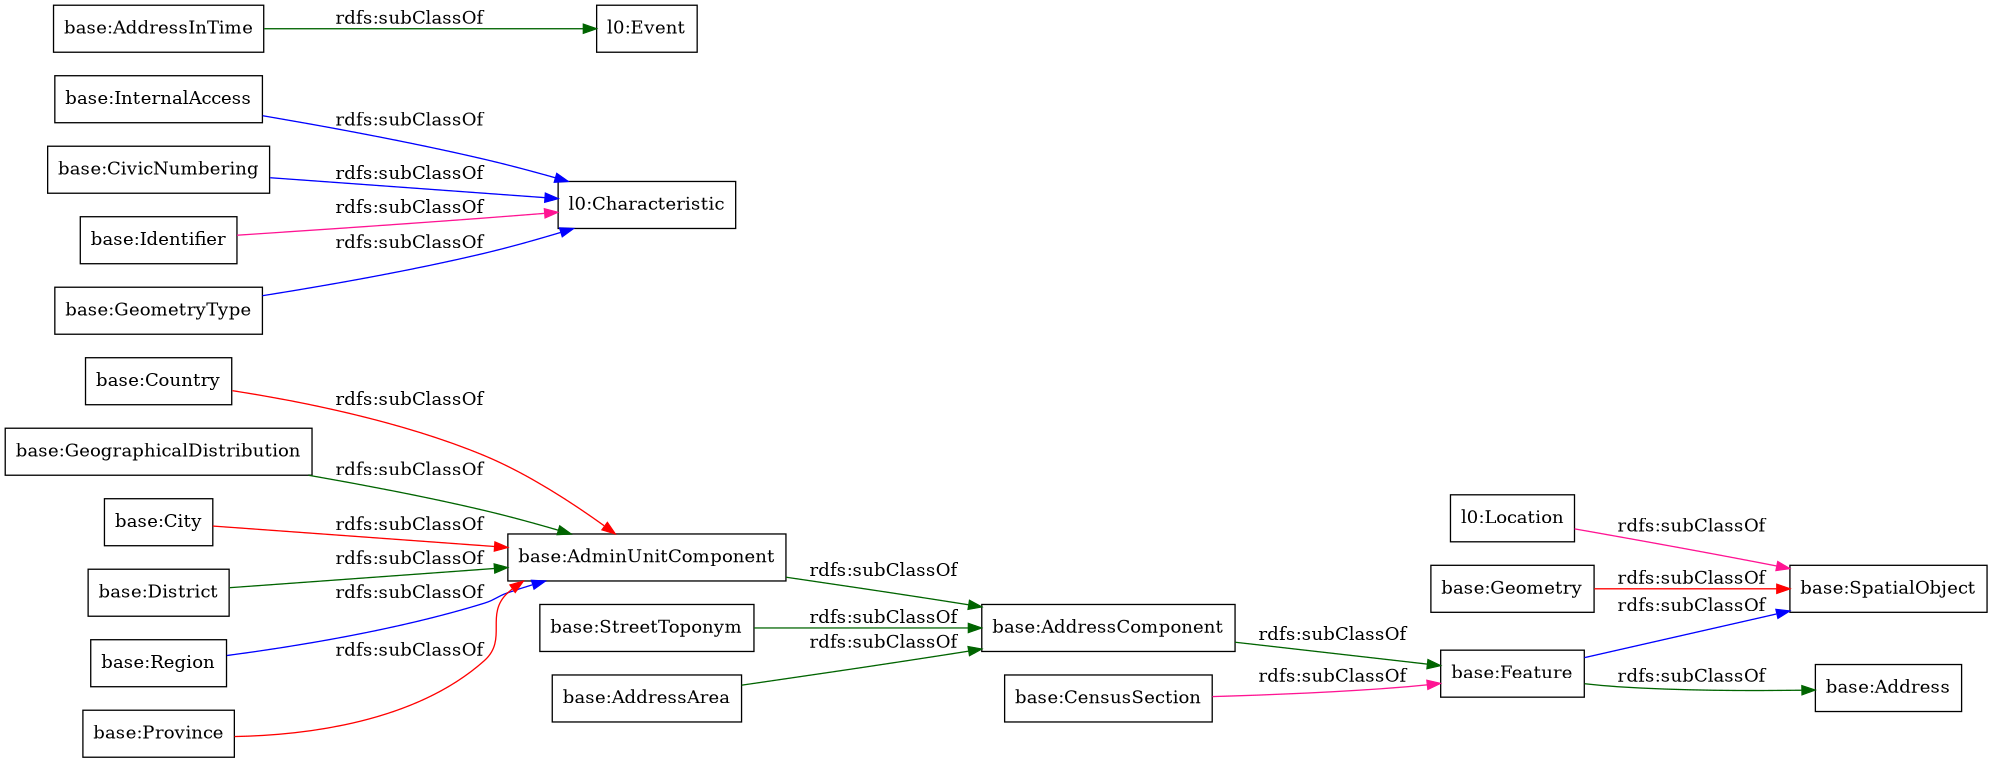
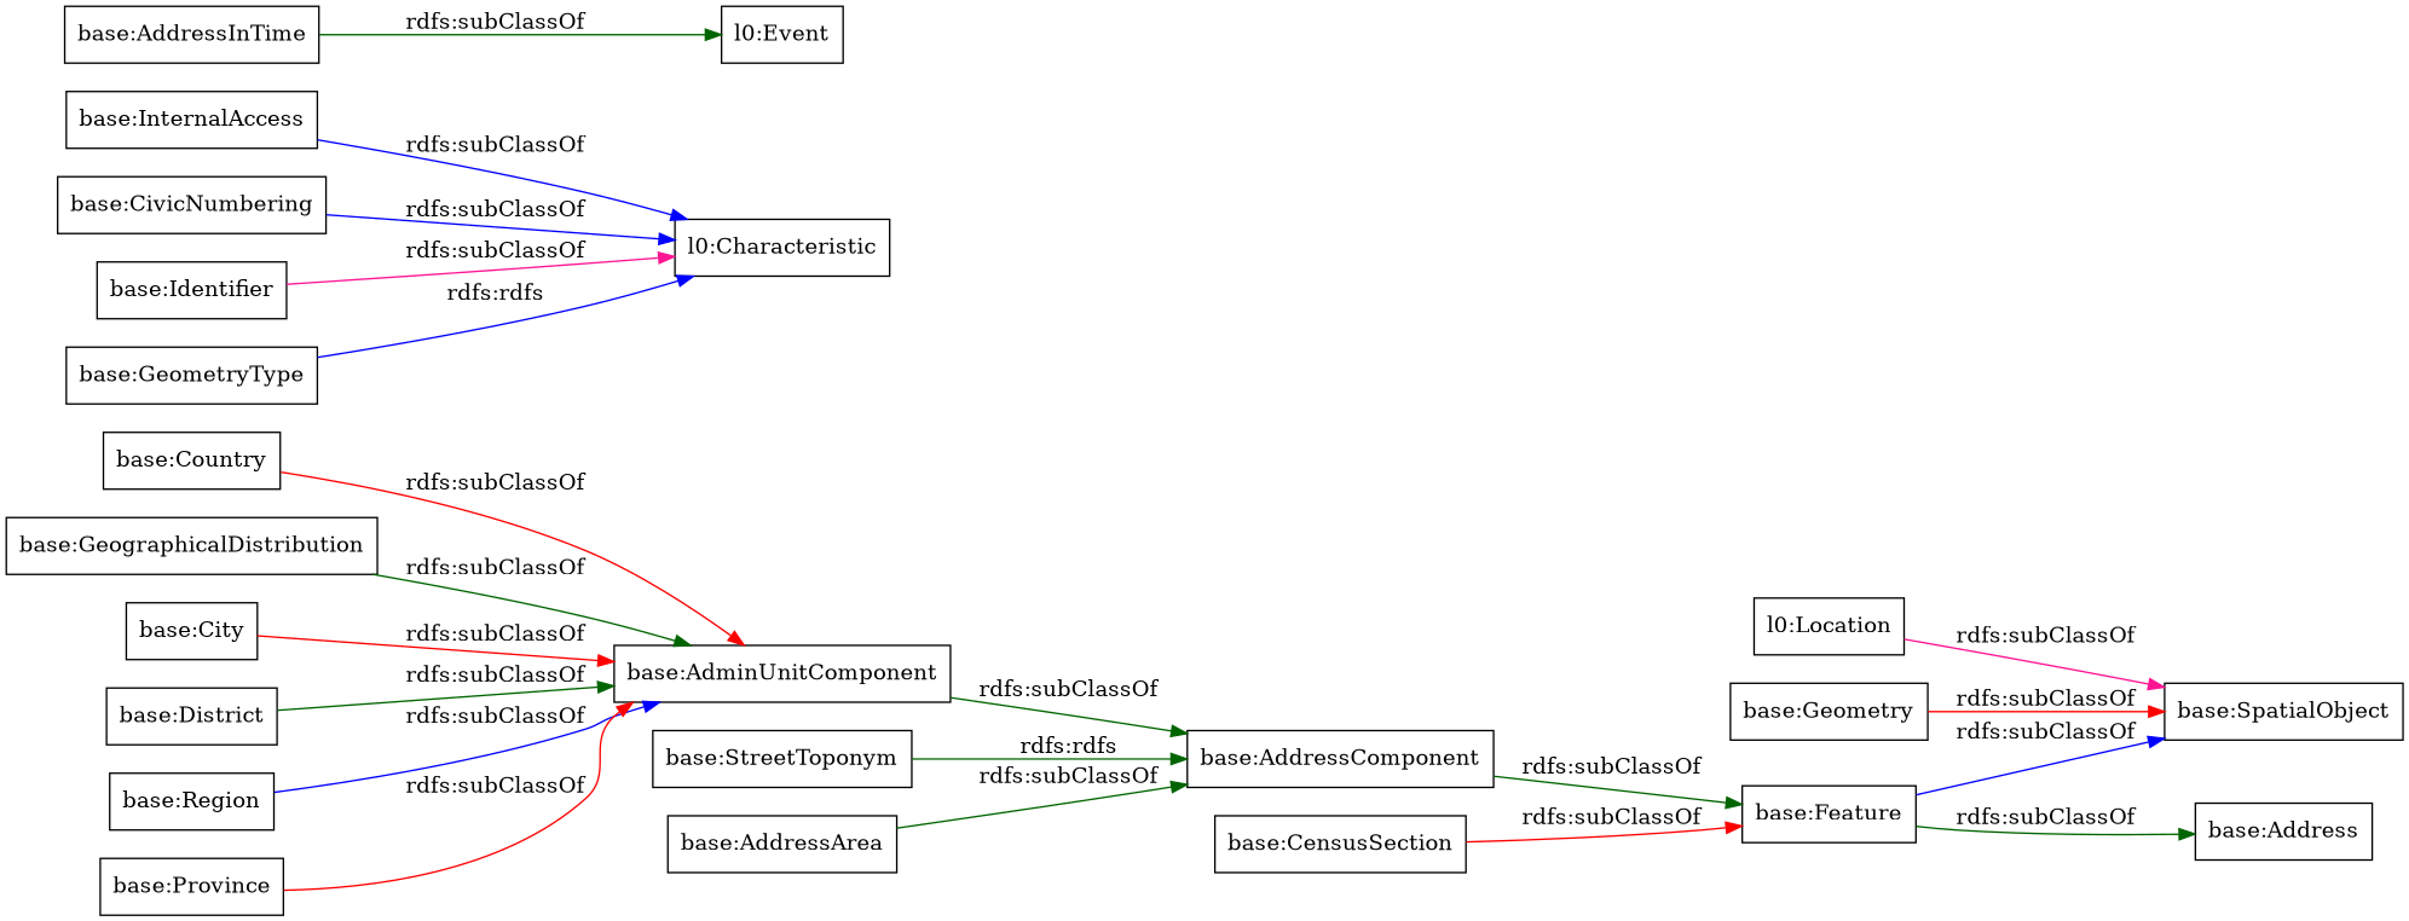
  digraph {
    rankdir=LR
    node [color=black shape=rectangle]
    edge [color=darkgreen]
    "base:Feature"
    "base:Address"
    "base:SpatialObject"
    "base:Country"
    "base:AdminUnitComponent"
    "base:AddressComponent"
    "base:InternalAccess"
    "l0:Characteristic"
    "base:StreetToponym"
    "base:GeographicalDistribution"
    "l0:Location"
    "base:AddressArea"
    "base:CensusSection"
    "base:CivicNumbering"
    "base:City"
    "base:District"
    "base:Region"
    "base:Province"
    "base:Identifier"
    "base:AddressInTime"
    "l0:Event"
    "base:Geometry"
    "base:GeometryType"
    "base:Feature" -> "base:Address" [label="rdfs:subClassOf"]
    "base:Feature" -> "base:SpatialObject" [color=blue label="rdfs:subClassOf"]
    "base:Country" -> "base:AdminUnitComponent" [color=red label="rdfs:subClassOf"]
    "base:AdminUnitComponent" -> "base:AddressComponent" [label="rdfs:subClassOf"]
    "base:AddressComponent" -> "base:Feature" [label="rdfs:subClassOf"]
    "base:InternalAccess" -> "l0:Characteristic" [color=blue label="rdfs:subClassOf"]
-   "base:StreetToponym" -> "base:AddressComponent" [label="rdfs:subClassOf"]
+   "base:StreetToponym" -> "base:AddressComponent" [label="rdfs:rdfs"]
    "base:GeographicalDistribution" -> "base:AdminUnitComponent" [label="rdfs:subClassOf"]
    "l0:Location" -> "base:SpatialObject" [color=deeppink label="rdfs:subClassOf"]
    "base:AddressArea" -> "base:AddressComponent" [label="rdfs:subClassOf"]
-   "base:CensusSection" -> "base:Feature" [color=deeppink label="rdfs:subClassOf"]
+   "base:CensusSection" -> "base:Feature" [color=red label="rdfs:subClassOf"]
    "base:CivicNumbering" -> "l0:Characteristic" [color=blue label="rdfs:subClassOf"]
    "base:City" -> "base:AdminUnitComponent" [color=red label="rdfs:subClassOf"]
    "base:District" -> "base:AdminUnitComponent" [label="rdfs:subClassOf"]
    "base:Region" -> "base:AdminUnitComponent" [color=blue label="rdfs:subClassOf"]
    "base:Province" -> "base:AdminUnitComponent" [color=red label="rdfs:subClassOf"]
    "base:Identifier" -> "l0:Characteristic" [color=deeppink label="rdfs:subClassOf"]
    "base:AddressInTime" -> "l0:Event" [label="rdfs:subClassOf"]
    "base:Geometry" -> "base:SpatialObject" [color=red label="rdfs:subClassOf"]
-   "base:GeometryType" -> "l0:Characteristic" [color=blue label="rdfs:subClassOf"]
+   "base:GeometryType" -> "l0:Characteristic" [color=blue label="rdfs:rdfs"]
  }
